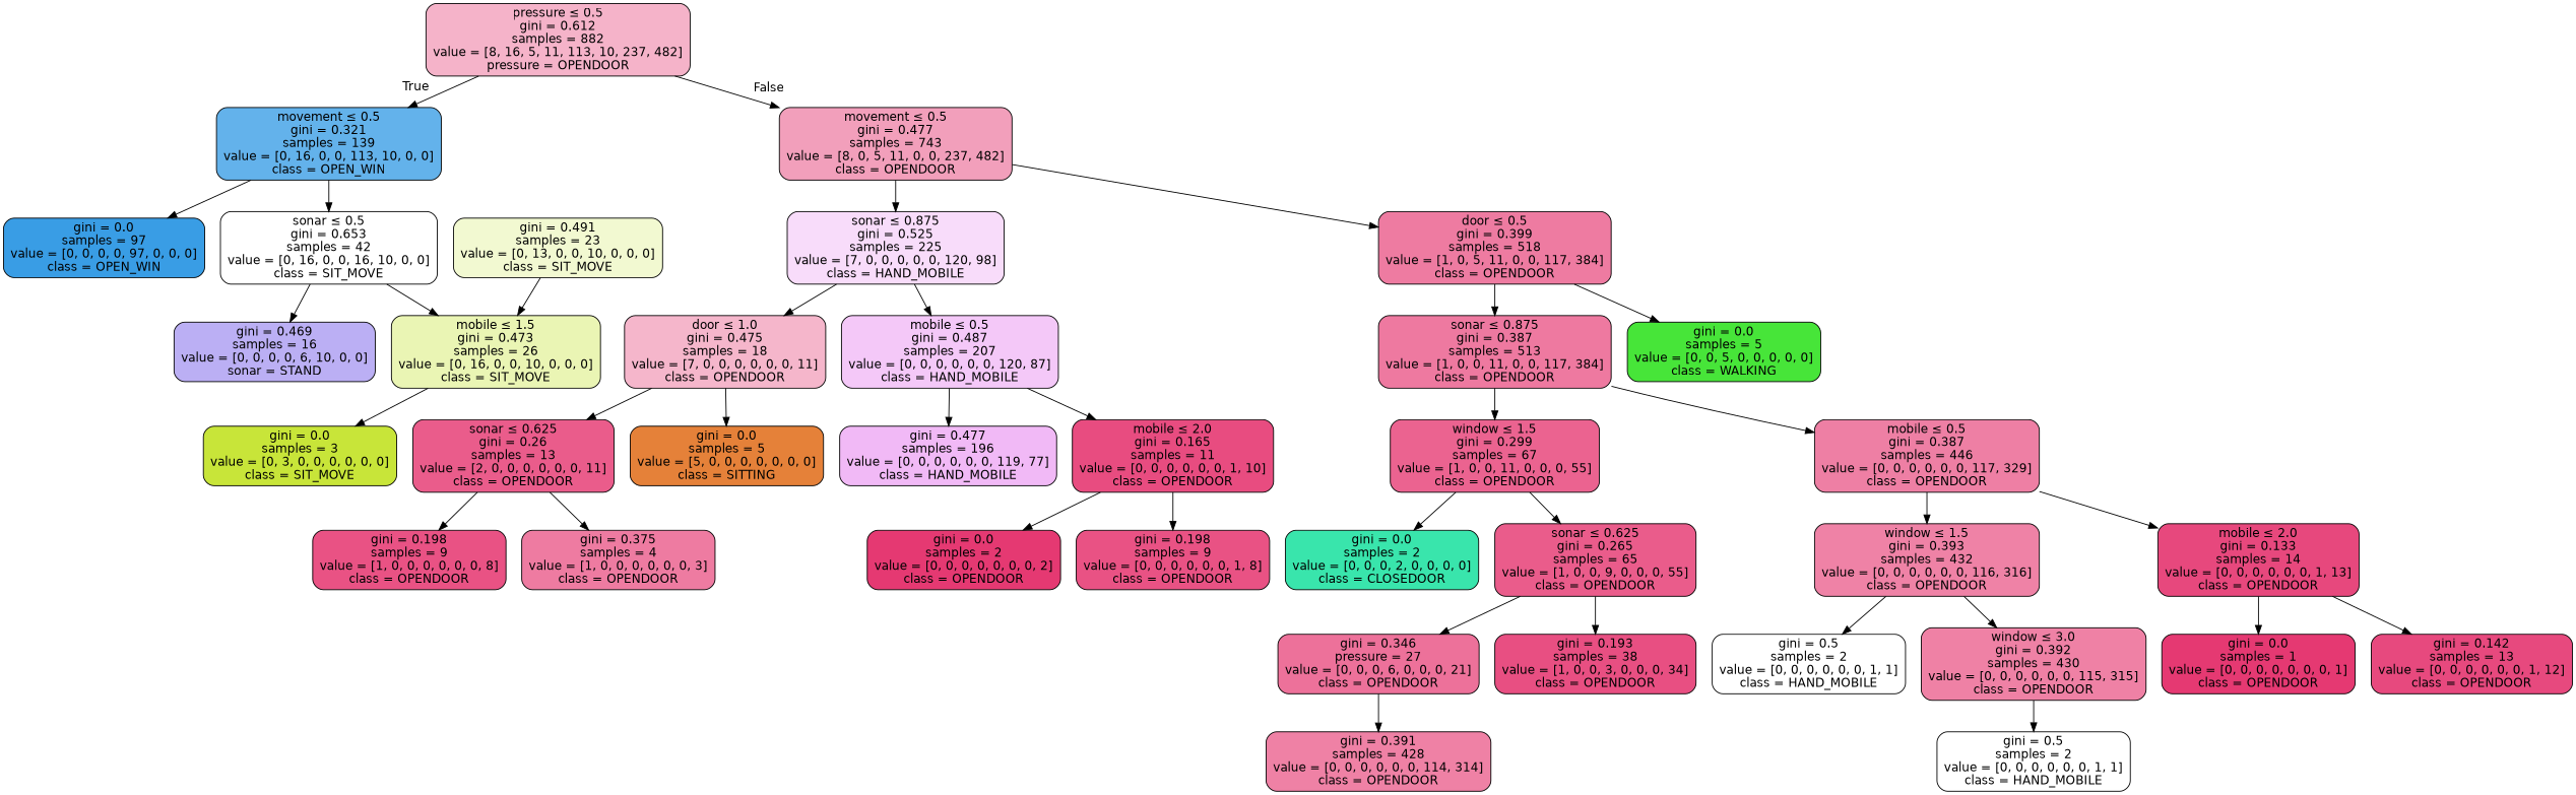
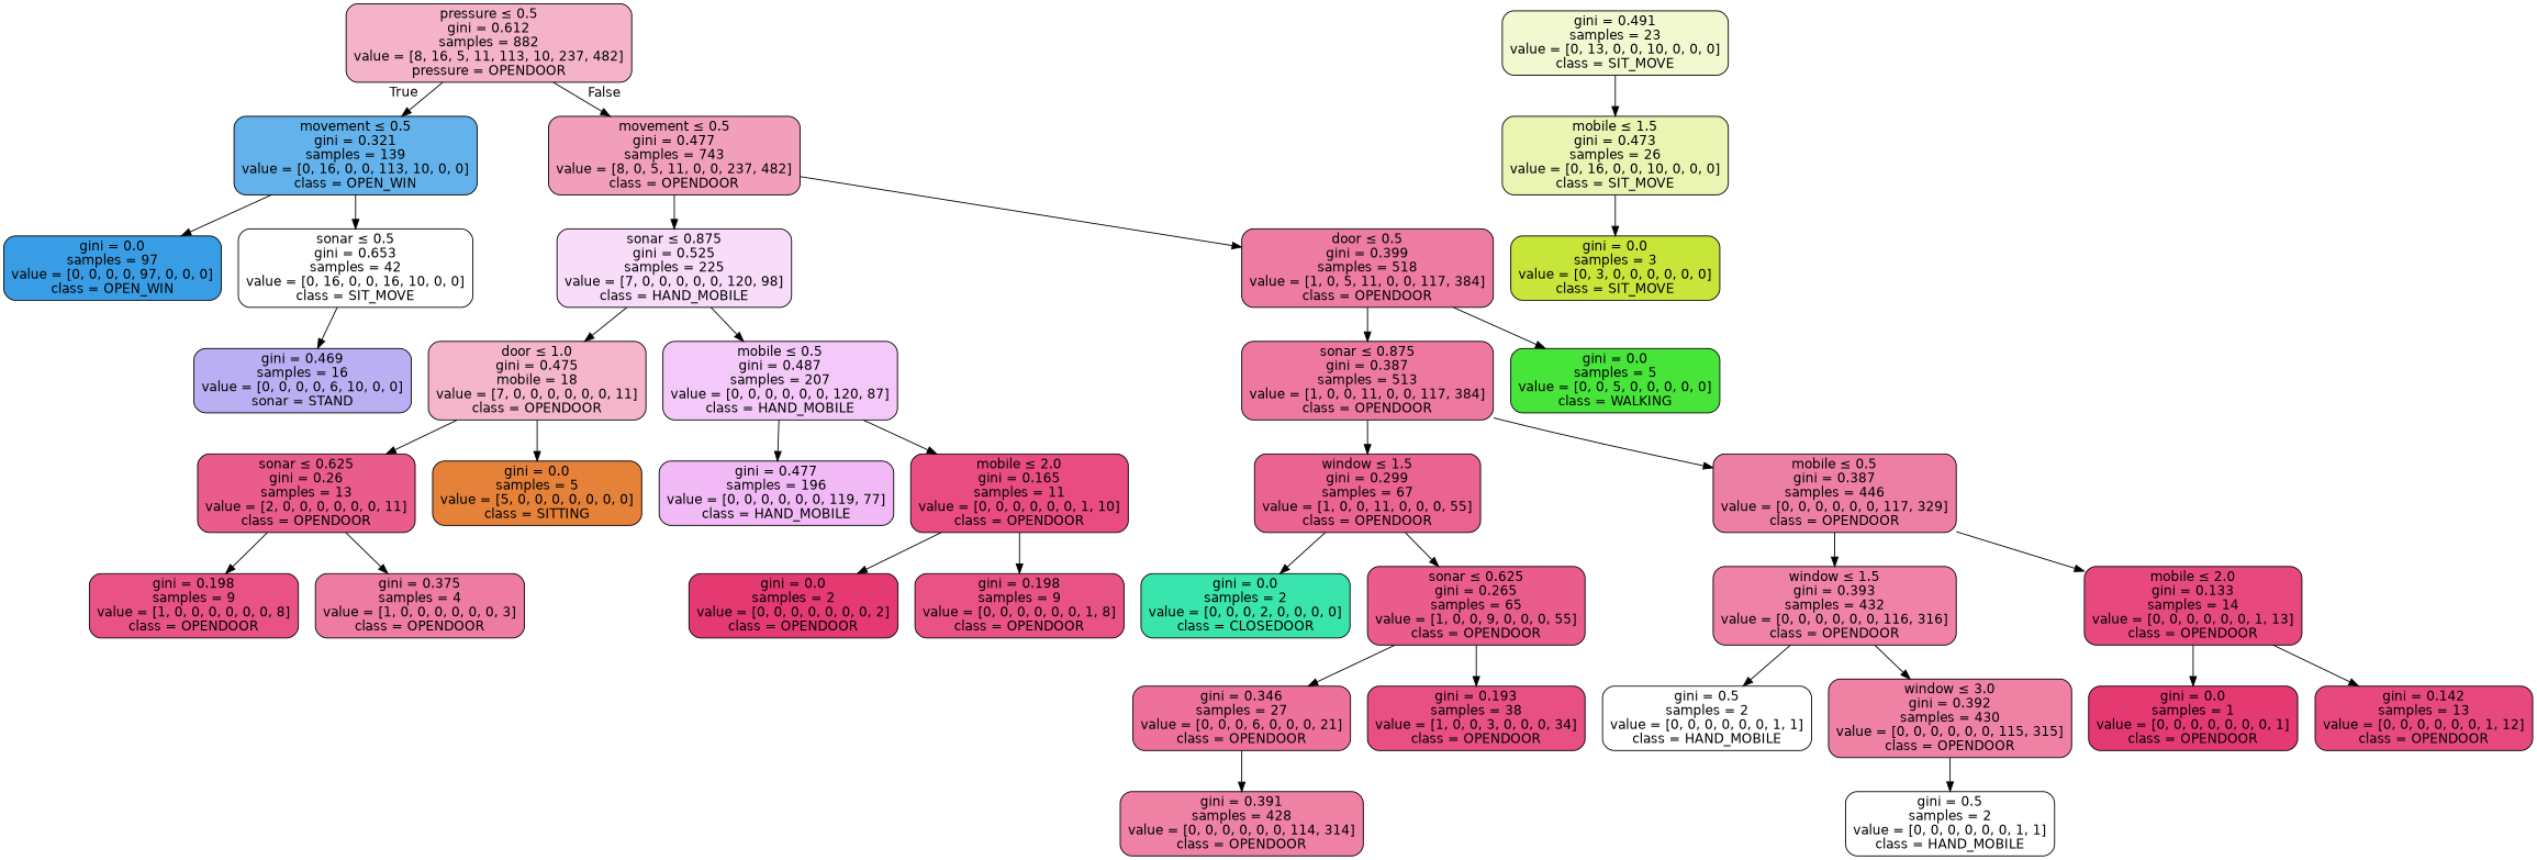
  digraph {
    node [color=black fillcolor="#e53972aa" fontname=helvetica shape=box style="filled, rounded"]
    edge [fontname=helvetica]
    n1 [fillcolor="#e5397261" label=<pressure &le; 0.5<br/>gini = 0.612<br/>samples = 882<br/>value = [8, 16, 5, 11, 113, 10, 237, 482]<br/>pressure = OPENDOOR>]
    n2 [fillcolor="#399de5c9" label=<movement &le; 0.5<br/>gini = 0.321<br/>samples = 139<br/>value = [0, 16, 0, 0, 113, 10, 0, 0]<br/>class = OPEN_WIN>]
    n3 [fillcolor="#e539727b" label=<movement &le; 0.5<br/>gini = 0.477<br/>samples = 743<br/>value = [8, 0, 5, 11, 0, 0, 237, 482]<br/>class = OPENDOOR>]
    n4 [fillcolor="#399de5ff" label=<gini = 0.0<br/>samples = 97<br/>value = [0, 0, 0, 0, 97, 0, 0, 0]<br/>class = OPEN_WIN>]
    n5 [fillcolor="#c8e53900" label=<sonar &le; 0.5<br/>gini = 0.653<br/>samples = 42<br/>value = [0, 16, 0, 0, 16, 10, 0, 0]<br/>class = SIT_MOVE>]
    n6 [fillcolor="#d739e52c" label=<sonar &le; 0.875<br/>gini = 0.525<br/>samples = 225<br/>value = [7, 0, 0, 0, 0, 0, 120, 98]<br/>class = HAND_MOBILE>]
    n7 [label=<door &le; 0.5<br/>gini = 0.399<br/>samples = 518<br/>value = [1, 0, 5, 11, 0, 0, 117, 384]<br/>class = OPENDOOR>]
    n8 [fillcolor="#5639e566" label=<gini = 0.469<br/>samples = 16<br/>value = [0, 0, 0, 0, 6, 10, 0, 0]<br/>sonar = STAND>]
    n9 [fillcolor="#c8e53960" label=<mobile &le; 1.5<br/>gini = 0.473<br/>samples = 26<br/>value = [0, 16, 0, 0, 10, 0, 0, 0]<br/>class = SIT_MOVE>]
    n10 [fillcolor="#c8e539ff" label=<gini = 0.0<br/>samples = 3<br/>value = [0, 3, 0, 0, 0, 0, 0, 0]<br/>class = SIT_MOVE>]
    n11 [fillcolor="#c8e5393b" label=<gini = 0.491<br/>samples = 23<br/>value = [0, 13, 0, 0, 10, 0, 0, 0]<br/>class = SIT_MOVE>]
-   n12 [fillcolor="#e539725d" label=<door &le; 1.0<br/>gini = 0.475<br/>samples = 18<br/>value = [7, 0, 0, 0, 0, 0, 0, 11]<br/>class = OPENDOOR>]
+   n12 [fillcolor="#e539725d" label=<door &le; 1.0<br/>gini = 0.475<br/>mobile = 18<br/>value = [7, 0, 0, 0, 0, 0, 0, 11]<br/>class = OPENDOOR>]
    n13 [fillcolor="#d739e546" label=<mobile &le; 0.5<br/>gini = 0.487<br/>samples = 207<br/>value = [0, 0, 0, 0, 0, 0, 120, 87]<br/>class = HAND_MOBILE>]
    n14 [fillcolor="#e53972ac" label=<sonar &le; 0.875<br/>gini = 0.387<br/>samples = 513<br/>value = [1, 0, 0, 11, 0, 0, 117, 384]<br/>class = OPENDOOR>]
    n15 [fillcolor="#47e539ff" label=<gini = 0.0<br/>samples = 5<br/>value = [0, 0, 5, 0, 0, 0, 0, 0]<br/>class = WALKING>]
    n16 [fillcolor="#e53972d1" label=<sonar &le; 0.625<br/>gini = 0.26<br/>samples = 13<br/>value = [2, 0, 0, 0, 0, 0, 0, 11]<br/>class = OPENDOOR>]
    n17 [fillcolor="#e58139ff" label=<gini = 0.0<br/>samples = 5<br/>value = [5, 0, 0, 0, 0, 0, 0, 0]<br/>class = SITTING>]
    n18 [fillcolor="#d739e55a" label=<gini = 0.477<br/>samples = 196<br/>value = [0, 0, 0, 0, 0, 0, 119, 77]<br/>class = HAND_MOBILE>]
    n19 [fillcolor="#e53972e6" label=<mobile &le; 2.0<br/>gini = 0.165<br/>samples = 11<br/>value = [0, 0, 0, 0, 0, 0, 1, 10]<br/>class = OPENDOOR>]
    n20 [fillcolor="#e53972df" label=<gini = 0.198<br/>samples = 9<br/>value = [1, 0, 0, 0, 0, 0, 0, 8]<br/>class = OPENDOOR>]
    n21 [label=<gini = 0.375<br/>samples = 4<br/>value = [1, 0, 0, 0, 0, 0, 0, 3]<br/>class = OPENDOOR>]
    n22 [fillcolor="#e53972ff" label=<gini = 0.0<br/>samples = 2<br/>value = [0, 0, 0, 0, 0, 0, 0, 2]<br/>class = OPENDOOR>]
    n23 [fillcolor="#e53972df" label=<gini = 0.198<br/>samples = 9<br/>value = [0, 0, 0, 0, 0, 0, 1, 8]<br/>class = OPENDOOR>]
    n24 [fillcolor="#e53972c8" label=<window &le; 1.5<br/>gini = 0.299<br/>samples = 67<br/>value = [1, 0, 0, 11, 0, 0, 0, 55]<br/>class = OPENDOOR>]
    n25 [fillcolor="#e53972a4" label=<mobile &le; 0.5<br/>gini = 0.387<br/>samples = 446<br/>value = [0, 0, 0, 0, 0, 0, 117, 329]<br/>class = OPENDOOR>]
    n26 [fillcolor="#39e5acff" label=<gini = 0.0<br/>samples = 2<br/>value = [0, 0, 0, 2, 0, 0, 0, 0]<br/>class = CLOSEDOOR>]
    n27 [fillcolor="#e53972d1" label=<sonar &le; 0.625<br/>gini = 0.265<br/>samples = 65<br/>value = [1, 0, 0, 9, 0, 0, 0, 55]<br/>class = OPENDOOR>]
    n28 [fillcolor="#e53972a1" label=<window &le; 1.5<br/>gini = 0.393<br/>samples = 432<br/>value = [0, 0, 0, 0, 0, 0, 116, 316]<br/>class = OPENDOOR>]
    n29 [fillcolor="#e53972eb" label=<mobile &le; 2.0<br/>gini = 0.133<br/>samples = 14<br/>value = [0, 0, 0, 0, 0, 0, 1, 13]<br/>class = OPENDOOR>]
-   n30 [fillcolor="#e53972b6" label=<gini = 0.346<br/>pressure = 27<br/>value = [0, 0, 0, 6, 0, 0, 0, 21]<br/>class = OPENDOOR>]
+   n30 [fillcolor="#e53972b6" label=<gini = 0.346<br/>samples = 27<br/>value = [0, 0, 0, 6, 0, 0, 0, 21]<br/>class = OPENDOOR>]
    n31 [fillcolor="#e53972e2" label=<gini = 0.193<br/>samples = 38<br/>value = [1, 0, 0, 3, 0, 0, 0, 34]<br/>class = OPENDOOR>]
    n32 [fillcolor="#e53972a2" label=<gini = 0.391<br/>samples = 428<br/>value = [0, 0, 0, 0, 0, 0, 114, 314]<br/>class = OPENDOOR>]
    n33 [fillcolor="#d739e500" label=<gini = 0.5<br/>samples = 2<br/>value = [0, 0, 0, 0, 0, 0, 1, 1]<br/>class = HAND_MOBILE>]
    n34 [fillcolor="#e53972a2" label=<window &le; 3.0<br/>gini = 0.392<br/>samples = 430<br/>value = [0, 0, 0, 0, 0, 0, 115, 315]<br/>class = OPENDOOR>]
    n35 [fillcolor="#e53972ff" label=<gini = 0.0<br/>samples = 1<br/>value = [0, 0, 0, 0, 0, 0, 0, 1]<br/>class = OPENDOOR>]
    n36 [fillcolor="#e53972ea" label=<gini = 0.142<br/>samples = 13<br/>value = [0, 0, 0, 0, 0, 0, 1, 12]<br/>class = OPENDOOR>]
    n37 [fillcolor="#d739e500" label=<gini = 0.5<br/>samples = 2<br/>value = [0, 0, 0, 0, 0, 0, 1, 1]<br/>class = HAND_MOBILE>]
    n1 -> n2 [headlabel=True labelangle=45 labeldistance=2.5]
    n1 -> n3 [headlabel=False labelangle=-45 labeldistance=2.5]
    n2 -> n4
    n2 -> n5
    n3 -> n6
    n3 -> n7
    n5 -> n8
-   n5 -> n9
    n6 -> n12
    n6 -> n13
    n7 -> n14
    n7 -> n15
    n9 -> n10
    n11 -> n9
    n12 -> n16
    n12 -> n17
    n13 -> n18
    n13 -> n19
    n14 -> n24
    n14 -> n25
    n16 -> n20
    n16 -> n21
    n19 -> n22
    n19 -> n23
    n24 -> n26
    n24 -> n27
    n25 -> n28
    n25 -> n29
    n27 -> n30
    n27 -> n31
    n28 -> n33
    n28 -> n34
    n29 -> n35
    n29 -> n36
    n30 -> n32
    n34 -> n37
  }
